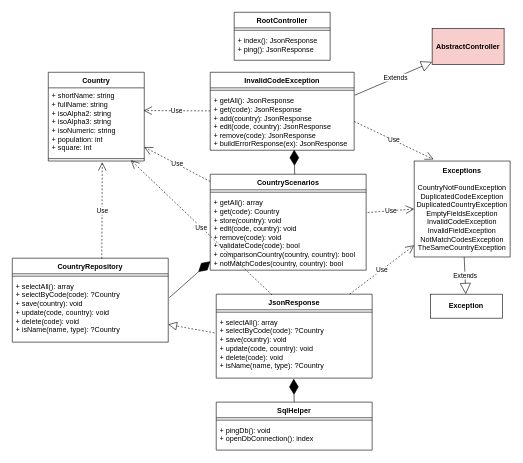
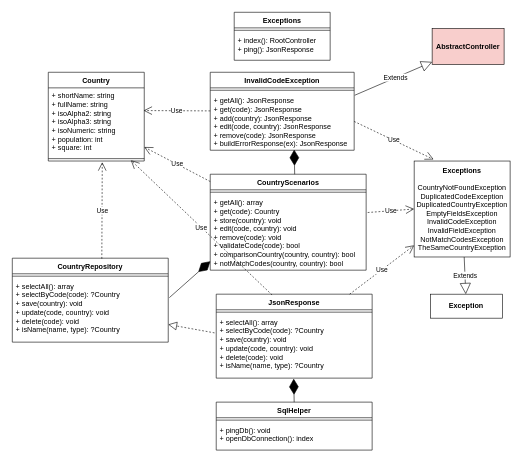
  <mxCell id="0" />
  <mxCell id="1" parent="0" />
  <mxCell id="2" value="&lt;b&gt;Exceptions&lt;/b&gt;&lt;div&gt;&lt;b&gt;&lt;br&gt;&lt;/b&gt;&lt;div&gt;CountryNotFoundException&lt;/div&gt;&lt;div&gt;DuplicatedCodeException&lt;/div&gt;&lt;div&gt;DuplicatedCountryException&lt;/div&gt;&lt;div&gt;EmptyFieldsException&lt;/div&gt;&lt;div&gt;InvalidCodeException&lt;/div&gt;&lt;div&gt;InvalidFieldException&lt;/div&gt;&lt;div&gt;NotMatchCodesException&lt;/div&gt;&lt;div&gt;TheSameCountryException&lt;/div&gt;&lt;/div&gt;" style="whiteSpace=wrap;html=1;align=center;" vertex="1" parent="1"><mxGeometry x="690" y="268" width="160" height="160" as="geometry" /></mxCell>
- <mxCell id="3" value="RootController" style="swimlane;fontStyle=1;align=center;verticalAlign=top;childLayout=stackLayout;horizontal=1;startSize=26;horizontalStack=0;resizeParent=1;resizeParentMax=0;resizeLast=0;collapsible=1;marginBottom=0;whiteSpace=wrap;html=1;" vertex="1" parent="1"><mxGeometry x="390" y="20" width="160" height="80" as="geometry" /></mxCell>
+ <mxCell id="3" value="Exceptions" style="swimlane;fontStyle=1;align=center;verticalAlign=top;childLayout=stackLayout;horizontal=1;startSize=26;horizontalStack=0;resizeParent=1;resizeParentMax=0;resizeLast=0;collapsible=1;marginBottom=0;whiteSpace=wrap;html=1;" vertex="1" parent="1"><mxGeometry x="390" y="20" width="160" height="80" as="geometry" /></mxCell>
  <mxCell id="4" value="" style="line;strokeWidth=1;fillColor=none;align=left;verticalAlign=middle;spacingTop=-1;spacingLeft=3;spacingRight=3;rotatable=0;labelPosition=right;points=[];portConstraint=eastwest;strokeColor=inherit;" vertex="1" parent="3"><mxGeometry y="26" width="160" height="8" as="geometry" /></mxCell>
- <mxCell id="5" value="+ index(): JsonResponse&lt;div&gt;+ ping(): JsonResponse&lt;/div&gt;" style="text;strokeColor=none;fillColor=none;align=left;verticalAlign=top;spacingLeft=4;spacingRight=4;overflow=hidden;rotatable=0;points=[[0,0.5],[1,0.5]];portConstraint=eastwest;whiteSpace=wrap;html=1;" vertex="1" parent="3"><mxGeometry y="34" width="160" height="46" as="geometry" /></mxCell>
+ <mxCell id="5" value="+ index(): RootController&lt;div&gt;+ ping(): JsonResponse&lt;/div&gt;" style="text;strokeColor=none;fillColor=none;align=left;verticalAlign=top;spacingLeft=4;spacingRight=4;overflow=hidden;rotatable=0;points=[[0,0.5],[1,0.5]];portConstraint=eastwest;whiteSpace=wrap;html=1;" vertex="1" parent="3"><mxGeometry y="34" width="160" height="46" as="geometry" /></mxCell>
  <mxCell id="6" value="&lt;b&gt;AbstractController&lt;/b&gt;" style="whiteSpace=wrap;html=1;align=center;fillColor=#f8cecc;" vertex="1" parent="1"><mxGeometry x="720" y="47" width="120" height="60" as="geometry" /></mxCell>
  <mxCell id="7" value="Country" style="swimlane;fontStyle=1;align=center;verticalAlign=top;childLayout=stackLayout;horizontal=1;startSize=26;horizontalStack=0;resizeParent=1;resizeParentMax=0;resizeLast=0;collapsible=1;marginBottom=0;whiteSpace=wrap;html=1;" vertex="1" parent="1"><mxGeometry x="80" y="120" width="160" height="148" as="geometry" /></mxCell>
  <mxCell id="8" value="+ shortName: string&lt;div&gt;+ fullName: string&lt;/div&gt;&lt;div&gt;+ isoAlpha2: string&lt;/div&gt;&lt;div&gt;+ isoAlpha3: string&lt;/div&gt;&lt;div&gt;+ isoNumeric: string&lt;/div&gt;&lt;div&gt;+ population: int&lt;/div&gt;&lt;div&gt;+ square: int&lt;/div&gt;&lt;div&gt;&lt;br&gt;&lt;/div&gt;" style="text;strokeColor=none;fillColor=none;align=left;verticalAlign=top;spacingLeft=4;spacingRight=4;overflow=hidden;rotatable=0;points=[[0,0.5],[1,0.5]];portConstraint=eastwest;whiteSpace=wrap;html=1;" vertex="1" parent="7"><mxGeometry y="26" width="160" height="114" as="geometry" /></mxCell>
  <mxCell id="9" value="" style="line;strokeWidth=1;fillColor=none;align=left;verticalAlign=middle;spacingTop=-1;spacingLeft=3;spacingRight=3;rotatable=0;labelPosition=right;points=[];portConstraint=eastwest;strokeColor=inherit;" vertex="1" parent="7"><mxGeometry y="140" width="160" height="8" as="geometry" /></mxCell>
  <mxCell id="10" value="InvalidCodeException" style="swimlane;fontStyle=1;align=center;verticalAlign=top;childLayout=stackLayout;horizontal=1;startSize=26;horizontalStack=0;resizeParent=1;resizeParentMax=0;resizeLast=0;collapsible=1;marginBottom=0;whiteSpace=wrap;html=1;" vertex="1" parent="1"><mxGeometry x="350" y="120" width="240" height="130" as="geometry" /></mxCell>
  <mxCell id="11" value="" style="line;strokeWidth=1;fillColor=none;align=left;verticalAlign=middle;spacingTop=-1;spacingLeft=3;spacingRight=3;rotatable=0;labelPosition=right;points=[];portConstraint=eastwest;strokeColor=inherit;" vertex="1" parent="10"><mxGeometry y="26" width="240" height="8" as="geometry" /></mxCell>
  <mxCell id="12" value="+ getAll(): JsonResponse&lt;div&gt;+ get(code):&amp;nbsp;&lt;span style=&quot;background-color: transparent; color: light-dark(rgb(0, 0, 0), rgb(255, 255, 255));&quot;&gt;JsonResponse&lt;/span&gt;&lt;/div&gt;&lt;div&gt;&lt;span style=&quot;background-color: transparent; color: light-dark(rgb(0, 0, 0), rgb(255, 255, 255));&quot;&gt;+ add(country):&amp;nbsp;&lt;/span&gt;&lt;span style=&quot;background-color: transparent; color: light-dark(rgb(0, 0, 0), rgb(255, 255, 255));&quot;&gt;JsonResponse&lt;/span&gt;&lt;/div&gt;&lt;div&gt;&lt;span style=&quot;background-color: transparent; color: light-dark(rgb(0, 0, 0), rgb(255, 255, 255));&quot;&gt;+ edit(code, country):&amp;nbsp;&lt;/span&gt;&lt;span style=&quot;background-color: transparent; color: light-dark(rgb(0, 0, 0), rgb(255, 255, 255));&quot;&gt;JsonResponse&lt;/span&gt;&lt;/div&gt;&lt;div&gt;&lt;span style=&quot;background-color: transparent; color: light-dark(rgb(0, 0, 0), rgb(255, 255, 255));&quot;&gt;+ remove(code):&amp;nbsp;&lt;/span&gt;&lt;span style=&quot;background-color: transparent; color: light-dark(rgb(0, 0, 0), rgb(255, 255, 255));&quot;&gt;JsonResponse&lt;/span&gt;&lt;/div&gt;&lt;div&gt;&lt;span style=&quot;background-color: transparent; color: light-dark(rgb(0, 0, 0), rgb(255, 255, 255));&quot;&gt;+ buildErrorResponse(ex):&amp;nbsp;&lt;/span&gt;&lt;span style=&quot;background-color: transparent; color: light-dark(rgb(0, 0, 0), rgb(255, 255, 255));&quot;&gt;JsonResponse&lt;/span&gt;&lt;/div&gt;" style="text;strokeColor=none;fillColor=none;align=left;verticalAlign=top;spacingLeft=4;spacingRight=4;overflow=hidden;rotatable=0;points=[[0,0.5],[1,0.5]];portConstraint=eastwest;whiteSpace=wrap;html=1;" vertex="1" parent="10"><mxGeometry y="34" width="240" height="96" as="geometry" /></mxCell>
  <mxCell id="13" value="" style="endArrow=diamondThin;endFill=1;endSize=24;html=1;rounded=0;exitX=0.542;exitY=0.029;exitDx=0;exitDy=0;exitPerimeter=0;" edge="1" parent="10" source="14"><mxGeometry width="160" relative="1" as="geometry"><mxPoint x="140" y="227" as="sourcePoint" /><mxPoint x="140" y="129" as="targetPoint" /></mxGeometry></mxCell>
  <mxCell id="14" value="CountryScenarios" style="swimlane;fontStyle=1;align=center;verticalAlign=top;childLayout=stackLayout;horizontal=1;startSize=26;horizontalStack=0;resizeParent=1;resizeParentMax=0;resizeLast=0;collapsible=1;marginBottom=0;whiteSpace=wrap;html=1;" vertex="1" parent="1"><mxGeometry x="350" y="290" width="260" height="160" as="geometry" /></mxCell>
  <mxCell id="15" value="" style="line;strokeWidth=1;fillColor=none;align=left;verticalAlign=middle;spacingTop=-1;spacingLeft=3;spacingRight=3;rotatable=0;labelPosition=right;points=[];portConstraint=eastwest;strokeColor=inherit;" vertex="1" parent="14"><mxGeometry y="26" width="260" height="8" as="geometry" /></mxCell>
  <mxCell id="16" value="+ getAll(): array&lt;div&gt;+ get(code):&amp;nbsp;&lt;span style=&quot;background-color: transparent; color: light-dark(rgb(0, 0, 0), rgb(255, 255, 255));&quot;&gt;Country&lt;/span&gt;&lt;/div&gt;&lt;div&gt;&lt;span style=&quot;background-color: transparent; color: light-dark(rgb(0, 0, 0), rgb(255, 255, 255));&quot;&gt;+ store(country):&amp;nbsp;&lt;/span&gt;&lt;span style=&quot;background-color: transparent; color: light-dark(rgb(0, 0, 0), rgb(255, 255, 255));&quot;&gt;void&lt;/span&gt;&lt;/div&gt;&lt;div&gt;&lt;span style=&quot;background-color: transparent; color: light-dark(rgb(0, 0, 0), rgb(255, 255, 255));&quot;&gt;+ edit(code, country):&amp;nbsp;&lt;/span&gt;&lt;span style=&quot;background-color: transparent; color: light-dark(rgb(0, 0, 0), rgb(255, 255, 255));&quot;&gt;void&lt;/span&gt;&lt;/div&gt;&lt;div&gt;&lt;span style=&quot;background-color: transparent; color: light-dark(rgb(0, 0, 0), rgb(255, 255, 255));&quot;&gt;+ remove(code):&amp;nbsp;&lt;/span&gt;&lt;span style=&quot;background-color: transparent; color: light-dark(rgb(0, 0, 0), rgb(255, 255, 255));&quot;&gt;void&lt;/span&gt;&lt;/div&gt;&lt;div&gt;&lt;span style=&quot;background-color: transparent; color: light-dark(rgb(0, 0, 0), rgb(255, 255, 255));&quot;&gt;+ validateCode(code):&amp;nbsp;&lt;/span&gt;&lt;span style=&quot;background-color: transparent; color: light-dark(rgb(0, 0, 0), rgb(255, 255, 255));&quot;&gt;bool&lt;/span&gt;&lt;/div&gt;&lt;div&gt;&lt;span style=&quot;background-color: transparent; color: light-dark(rgb(0, 0, 0), rgb(255, 255, 255));&quot;&gt;+ comparisonCountry(country, country): bool&lt;/span&gt;&lt;/div&gt;&lt;div&gt;&lt;span style=&quot;background-color: transparent; color: light-dark(rgb(0, 0, 0), rgb(255, 255, 255));&quot;&gt;+ notMatchCodes(country, country): bool&lt;/span&gt;&lt;/div&gt;" style="text;strokeColor=none;fillColor=none;align=left;verticalAlign=top;spacingLeft=4;spacingRight=4;overflow=hidden;rotatable=0;points=[[0,0.5],[1,0.5]];portConstraint=eastwest;whiteSpace=wrap;html=1;" vertex="1" parent="14"><mxGeometry y="34" width="260" height="126" as="geometry" /></mxCell>
  <mxCell id="17" value="CountryRepository" style="swimlane;fontStyle=1;align=center;verticalAlign=top;childLayout=stackLayout;horizontal=1;startSize=26;horizontalStack=0;resizeParent=1;resizeParentMax=0;resizeLast=0;collapsible=1;marginBottom=0;whiteSpace=wrap;html=1;" vertex="1" parent="1"><mxGeometry x="20" y="430" width="260" height="140" as="geometry" /></mxCell>
  <mxCell id="18" value="" style="line;strokeWidth=1;fillColor=none;align=left;verticalAlign=middle;spacingTop=-1;spacingLeft=3;spacingRight=3;rotatable=0;labelPosition=right;points=[];portConstraint=eastwest;strokeColor=inherit;" vertex="1" parent="17"><mxGeometry y="26" width="260" height="8" as="geometry" /></mxCell>
  <mxCell id="19" value="+ selectAll(): array&lt;div&gt;+ selectByCode(code): ?&lt;span style=&quot;background-color: transparent; color: light-dark(rgb(0, 0, 0), rgb(255, 255, 255));&quot;&gt;Country&lt;/span&gt;&lt;/div&gt;&lt;div&gt;&lt;span style=&quot;background-color: transparent; color: light-dark(rgb(0, 0, 0), rgb(255, 255, 255));&quot;&gt;+ save(country):&amp;nbsp;&lt;/span&gt;&lt;span style=&quot;background-color: transparent; color: light-dark(rgb(0, 0, 0), rgb(255, 255, 255));&quot;&gt;void&lt;/span&gt;&lt;/div&gt;&lt;div&gt;&lt;span style=&quot;background-color: transparent; color: light-dark(rgb(0, 0, 0), rgb(255, 255, 255));&quot;&gt;+ update(code, country):&amp;nbsp;&lt;/span&gt;&lt;span style=&quot;background-color: transparent; color: light-dark(rgb(0, 0, 0), rgb(255, 255, 255));&quot;&gt;void&lt;/span&gt;&lt;/div&gt;&lt;div&gt;&lt;span style=&quot;background-color: transparent; color: light-dark(rgb(0, 0, 0), rgb(255, 255, 255));&quot;&gt;+ delete(code):&amp;nbsp;&lt;/span&gt;&lt;span style=&quot;background-color: transparent; color: light-dark(rgb(0, 0, 0), rgb(255, 255, 255));&quot;&gt;void&lt;/span&gt;&lt;/div&gt;&lt;div&gt;&lt;span style=&quot;background-color: transparent; color: light-dark(rgb(0, 0, 0), rgb(255, 255, 255));&quot;&gt;+ isName(name, type):&amp;nbsp;&lt;/span&gt;&lt;span style=&quot;background-color: transparent; color: light-dark(rgb(0, 0, 0), rgb(255, 255, 255));&quot;&gt;?&lt;/span&gt;&lt;span style=&quot;background-color: transparent; color: light-dark(rgb(0, 0, 0), rgb(255, 255, 255));&quot;&gt;Country&lt;/span&gt;&lt;/div&gt;" style="text;strokeColor=none;fillColor=none;align=left;verticalAlign=top;spacingLeft=4;spacingRight=4;overflow=hidden;rotatable=0;points=[[0,0.5],[1,0.5]];portConstraint=eastwest;whiteSpace=wrap;html=1;" vertex="1" parent="17"><mxGeometry y="34" width="260" height="106" as="geometry" /></mxCell>
  <mxCell id="20" value="JsonResponse" style="swimlane;fontStyle=1;align=center;verticalAlign=top;childLayout=stackLayout;horizontal=1;startSize=26;horizontalStack=0;resizeParent=1;resizeParentMax=0;resizeLast=0;collapsible=1;marginBottom=0;whiteSpace=wrap;html=1;" vertex="1" parent="1"><mxGeometry x="360" y="490" width="260" height="140" as="geometry" /></mxCell>
  <mxCell id="21" value="" style="line;strokeWidth=1;fillColor=none;align=left;verticalAlign=middle;spacingTop=-1;spacingLeft=3;spacingRight=3;rotatable=0;labelPosition=right;points=[];portConstraint=eastwest;strokeColor=inherit;" vertex="1" parent="20"><mxGeometry y="26" width="260" height="8" as="geometry" /></mxCell>
  <mxCell id="22" value="+ selectAll(): array&lt;div&gt;+ selectByCode(code): ?&lt;span style=&quot;background-color: transparent; color: light-dark(rgb(0, 0, 0), rgb(255, 255, 255));&quot;&gt;Country&lt;/span&gt;&lt;/div&gt;&lt;div&gt;&lt;span style=&quot;background-color: transparent; color: light-dark(rgb(0, 0, 0), rgb(255, 255, 255));&quot;&gt;+ save(country):&amp;nbsp;&lt;/span&gt;&lt;span style=&quot;background-color: transparent; color: light-dark(rgb(0, 0, 0), rgb(255, 255, 255));&quot;&gt;void&lt;/span&gt;&lt;/div&gt;&lt;div&gt;&lt;span style=&quot;background-color: transparent; color: light-dark(rgb(0, 0, 0), rgb(255, 255, 255));&quot;&gt;+ update(code, country):&amp;nbsp;&lt;/span&gt;&lt;span style=&quot;background-color: transparent; color: light-dark(rgb(0, 0, 0), rgb(255, 255, 255));&quot;&gt;void&lt;/span&gt;&lt;/div&gt;&lt;div&gt;&lt;span style=&quot;background-color: transparent; color: light-dark(rgb(0, 0, 0), rgb(255, 255, 255));&quot;&gt;+ delete(code):&amp;nbsp;&lt;/span&gt;&lt;span style=&quot;background-color: transparent; color: light-dark(rgb(0, 0, 0), rgb(255, 255, 255));&quot;&gt;void&lt;/span&gt;&lt;/div&gt;&lt;div&gt;&lt;span style=&quot;background-color: transparent; color: light-dark(rgb(0, 0, 0), rgb(255, 255, 255));&quot;&gt;+ isName(name, type):&amp;nbsp;&lt;/span&gt;&lt;span style=&quot;background-color: transparent; color: light-dark(rgb(0, 0, 0), rgb(255, 255, 255));&quot;&gt;?&lt;/span&gt;&lt;span style=&quot;background-color: transparent; color: light-dark(rgb(0, 0, 0), rgb(255, 255, 255));&quot;&gt;Country&lt;/span&gt;&lt;/div&gt;" style="text;strokeColor=none;fillColor=none;align=left;verticalAlign=top;spacingLeft=4;spacingRight=4;overflow=hidden;rotatable=0;points=[[0,0.5],[1,0.5]];portConstraint=eastwest;whiteSpace=wrap;html=1;" vertex="1" parent="20"><mxGeometry y="34" width="260" height="106" as="geometry" /></mxCell>
  <mxCell id="23" value="SqlHelper" style="swimlane;fontStyle=1;align=center;verticalAlign=top;childLayout=stackLayout;horizontal=1;startSize=26;horizontalStack=0;resizeParent=1;resizeParentMax=0;resizeLast=0;collapsible=1;marginBottom=0;whiteSpace=wrap;html=1;" vertex="1" parent="1"><mxGeometry x="360" y="670" width="260" height="80" as="geometry" /></mxCell>
  <mxCell id="24" value="" style="line;strokeWidth=1;fillColor=none;align=left;verticalAlign=middle;spacingTop=-1;spacingLeft=3;spacingRight=3;rotatable=0;labelPosition=right;points=[];portConstraint=eastwest;strokeColor=inherit;" vertex="1" parent="23"><mxGeometry y="26" width="260" height="8" as="geometry" /></mxCell>
  <mxCell id="25" value="+ pingDb(): void&lt;div&gt;+ openDbConnection():&amp;nbsp;&lt;span style=&quot;background-color: transparent; color: light-dark(rgb(0, 0, 0), rgb(255, 255, 255));&quot;&gt;index&lt;/span&gt;&lt;/div&gt;&lt;div&gt;&lt;br&gt;&lt;/div&gt;" style="text;strokeColor=none;fillColor=none;align=left;verticalAlign=top;spacingLeft=4;spacingRight=4;overflow=hidden;rotatable=0;points=[[0,0.5],[1,0.5]];portConstraint=eastwest;whiteSpace=wrap;html=1;" vertex="1" parent="23"><mxGeometry y="34" width="260" height="46" as="geometry" /></mxCell>
  <mxCell id="26" value="&lt;b&gt;Exception&lt;/b&gt;" style="whiteSpace=wrap;html=1;align=center;" vertex="1" parent="1"><mxGeometry x="717" y="490" width="120" height="40" as="geometry" /></mxCell>
  <mxCell id="27" value="Extends" style="endArrow=block;endSize=16;endFill=0;html=1;rounded=0;" edge="1" parent="1" source="2" target="26"><mxGeometry width="160" relative="1" as="geometry"><mxPoint x="340" y="230" as="sourcePoint" /><mxPoint x="500" y="230" as="targetPoint" /></mxGeometry></mxCell>
  <mxCell id="28" value="Extends" style="endArrow=block;endSize=16;endFill=0;html=1;rounded=0;exitX=1.004;exitY=0.045;exitDx=0;exitDy=0;exitPerimeter=0;" edge="1" parent="1" source="12" target="6"><mxGeometry x="0.059" width="160" relative="1" as="geometry"><mxPoint x="610" y="150" as="sourcePoint" /><mxPoint x="740" y="180" as="targetPoint" /><mxPoint as="offset" /></mxGeometry></mxCell>
  <mxCell id="29" value="Use" style="endArrow=open;endSize=12;dashed=1;html=1;rounded=0;entryX=0.993;entryY=0.332;entryDx=0;entryDy=0;entryPerimeter=0;" edge="1" parent="1" source="10" target="8"><mxGeometry width="160" relative="1" as="geometry"><mxPoint x="340" y="140" as="sourcePoint" /><mxPoint x="500" y="140" as="targetPoint" /></mxGeometry></mxCell>
  <mxCell id="30" value="Use" style="endArrow=open;endSize=12;dashed=1;html=1;rounded=0;exitX=1;exitY=0.5;exitDx=0;exitDy=0;entryX=0.203;entryY=-0.017;entryDx=0;entryDy=0;entryPerimeter=0;" edge="1" parent="1" source="12" target="2"><mxGeometry width="160" relative="1" as="geometry"><mxPoint x="800" y="260" as="sourcePoint" /><mxPoint x="680" y="260" as="targetPoint" /></mxGeometry></mxCell>
  <mxCell id="31" value="Use" style="endArrow=open;endSize=12;dashed=1;html=1;rounded=0;exitX=1.01;exitY=0.237;exitDx=0;exitDy=0;exitPerimeter=0;entryX=0;entryY=0.5;entryDx=0;entryDy=0;" edge="1" parent="1" source="16" target="2"><mxGeometry width="160" relative="1" as="geometry"><mxPoint x="770" y="440" as="sourcePoint" /><mxPoint x="650" y="440" as="targetPoint" /></mxGeometry></mxCell>
  <mxCell id="32" value="Use" style="endArrow=open;endSize=12;dashed=1;html=1;rounded=0;" edge="1" parent="1" source="20" target="2"><mxGeometry width="160" relative="1" as="geometry"><mxPoint x="640" y="684" as="sourcePoint" /><mxPoint x="717" y="630" as="targetPoint" /></mxGeometry></mxCell>
  <mxCell id="33" value="" style="endArrow=diamondThin;endFill=1;endSize=24;html=1;rounded=0;entryX=0.001;entryY=0.882;entryDx=0;entryDy=0;entryPerimeter=0;exitX=1.007;exitY=0.3;exitDx=0;exitDy=0;exitPerimeter=0;" edge="1" parent="1" source="19" target="16"><mxGeometry width="160" relative="1" as="geometry"><mxPoint x="283" y="493" as="sourcePoint" /><mxPoint x="340" y="480" as="targetPoint" /></mxGeometry></mxCell>
  <mxCell id="34" value="" style="endArrow=block;dashed=1;endFill=0;endSize=12;html=1;rounded=0;exitX=-0.011;exitY=0.288;exitDx=0;exitDy=0;exitPerimeter=0;" edge="1" parent="1" source="22" target="19"><mxGeometry width="160" relative="1" as="geometry"><mxPoint x="40" y="770" as="sourcePoint" /><mxPoint x="200" y="770" as="targetPoint" /></mxGeometry></mxCell>
  <mxCell id="35" value="Use" style="endArrow=open;endSize=12;dashed=1;html=1;rounded=0;exitX=0.574;exitY=0.006;exitDx=0;exitDy=0;exitPerimeter=0;" edge="1" parent="1" source="17"><mxGeometry width="160" relative="1" as="geometry"><mxPoint x="300" y="380" as="sourcePoint" /><mxPoint x="170" y="270" as="targetPoint" /></mxGeometry></mxCell>
  <mxCell id="36" value="Use" style="endArrow=open;endSize=12;dashed=1;html=1;rounded=0;" edge="1" parent="1" source="14" target="8"><mxGeometry width="160" relative="1" as="geometry"><mxPoint x="400" y="330" as="sourcePoint" /><mxPoint x="280" y="330" as="targetPoint" /></mxGeometry></mxCell>
  <mxCell id="37" value="Use" style="endArrow=open;endSize=12;dashed=1;html=1;rounded=0;entryX=0.861;entryY=0.841;entryDx=0;entryDy=0;entryPerimeter=0;exitX=0.358;exitY=0.009;exitDx=0;exitDy=0;exitPerimeter=0;" edge="1" parent="1" source="20" target="9"><mxGeometry width="160" relative="1" as="geometry"><mxPoint x="492" y="738" as="sourcePoint" /><mxPoint x="350" y="630" as="targetPoint" /></mxGeometry></mxCell>
  <mxCell id="38" value="" style="endArrow=diamondThin;endFill=1;endSize=24;html=1;rounded=0;exitX=0.5;exitY=0;exitDx=0;exitDy=0;entryX=0.497;entryY=1.009;entryDx=0;entryDy=0;entryPerimeter=0;" edge="1" parent="1" source="23" target="22"><mxGeometry width="160" relative="1" as="geometry"><mxPoint x="444" y="820" as="sourcePoint" /><mxPoint x="450" y="790" as="targetPoint" /></mxGeometry></mxCell>
